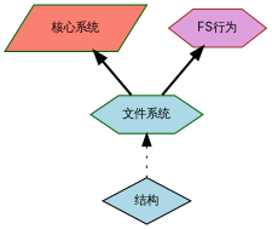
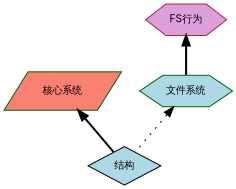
  digraph {
    fontname=Inter
    rankdir=TB
    node [color=darkgreen fillcolor=lightblue fontname=Inter fontsize=10 shape=hexagon style=filled]
    edge [dir=back fontname=Inter fontsize=10 labelfontname=Helvetica labelfontsize=10 shape=plaintext style=bold]
    n1 [fillcolor=salmon height=0.2 label="核心系统" shape=parallelogram width=0.4]
    n2 [fontcolor=black height=0.2 label="文件系统" width=0.4]
    n3 [color=black height=0.2 label="结构" shape=diamond width=0.4]
    n4 [color=brown fillcolor=plum height=0.2 label="FS行为" width=0.4]
-   n1 -> n2
+   n1 -> n3
    n2 -> n3 [style=dotted]
    n4 -> n2
  }
